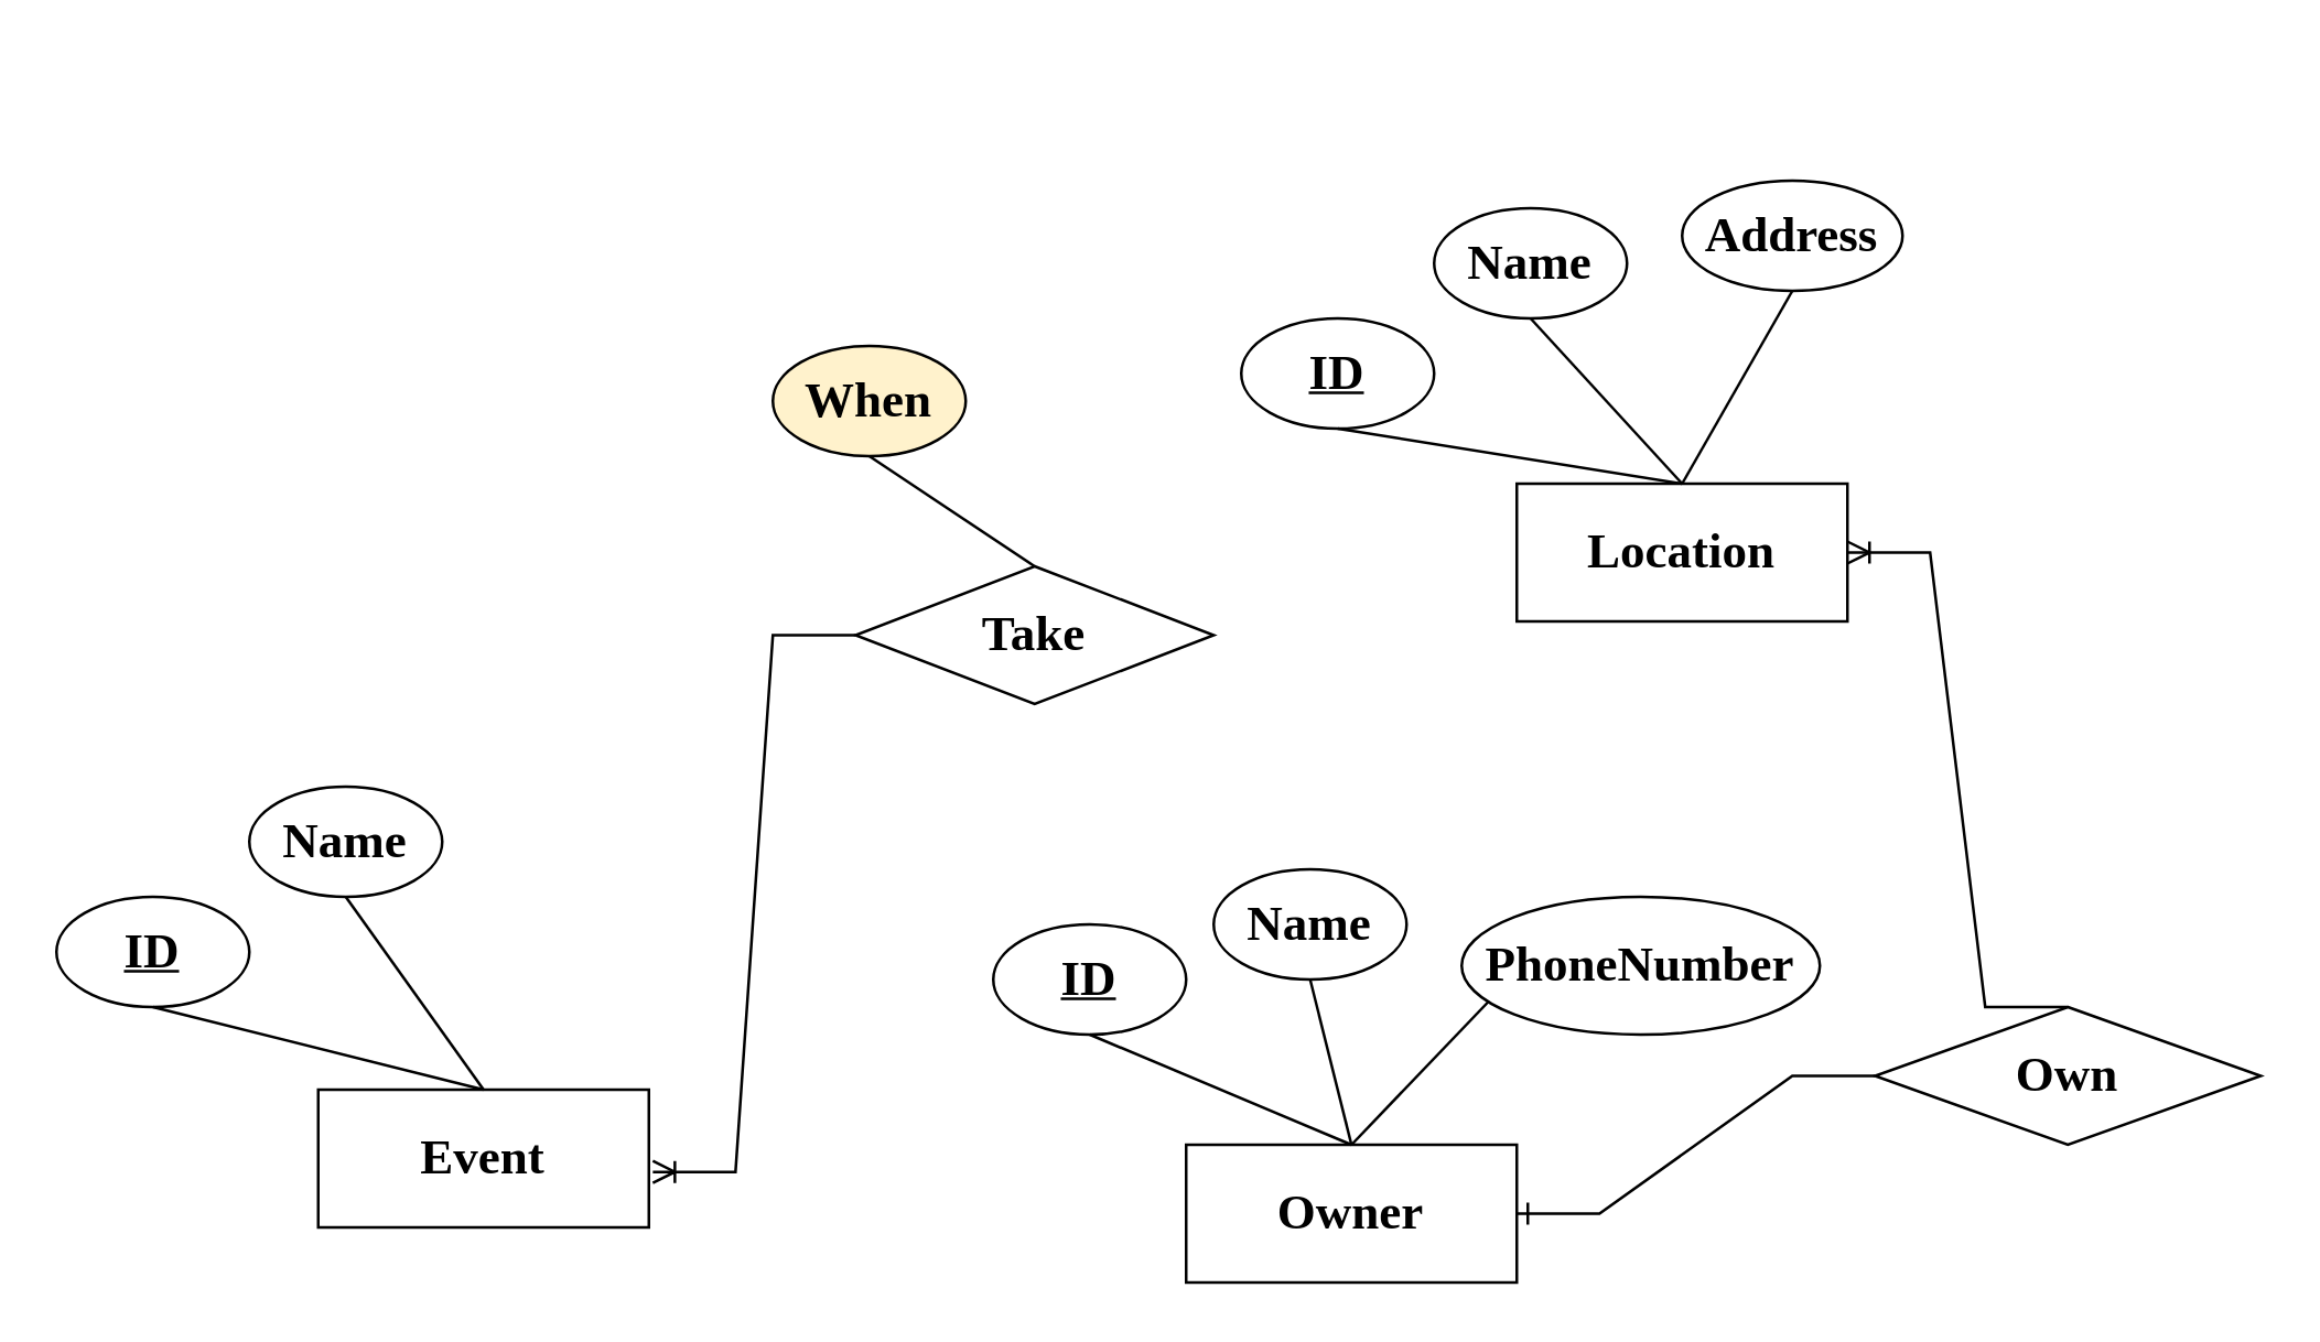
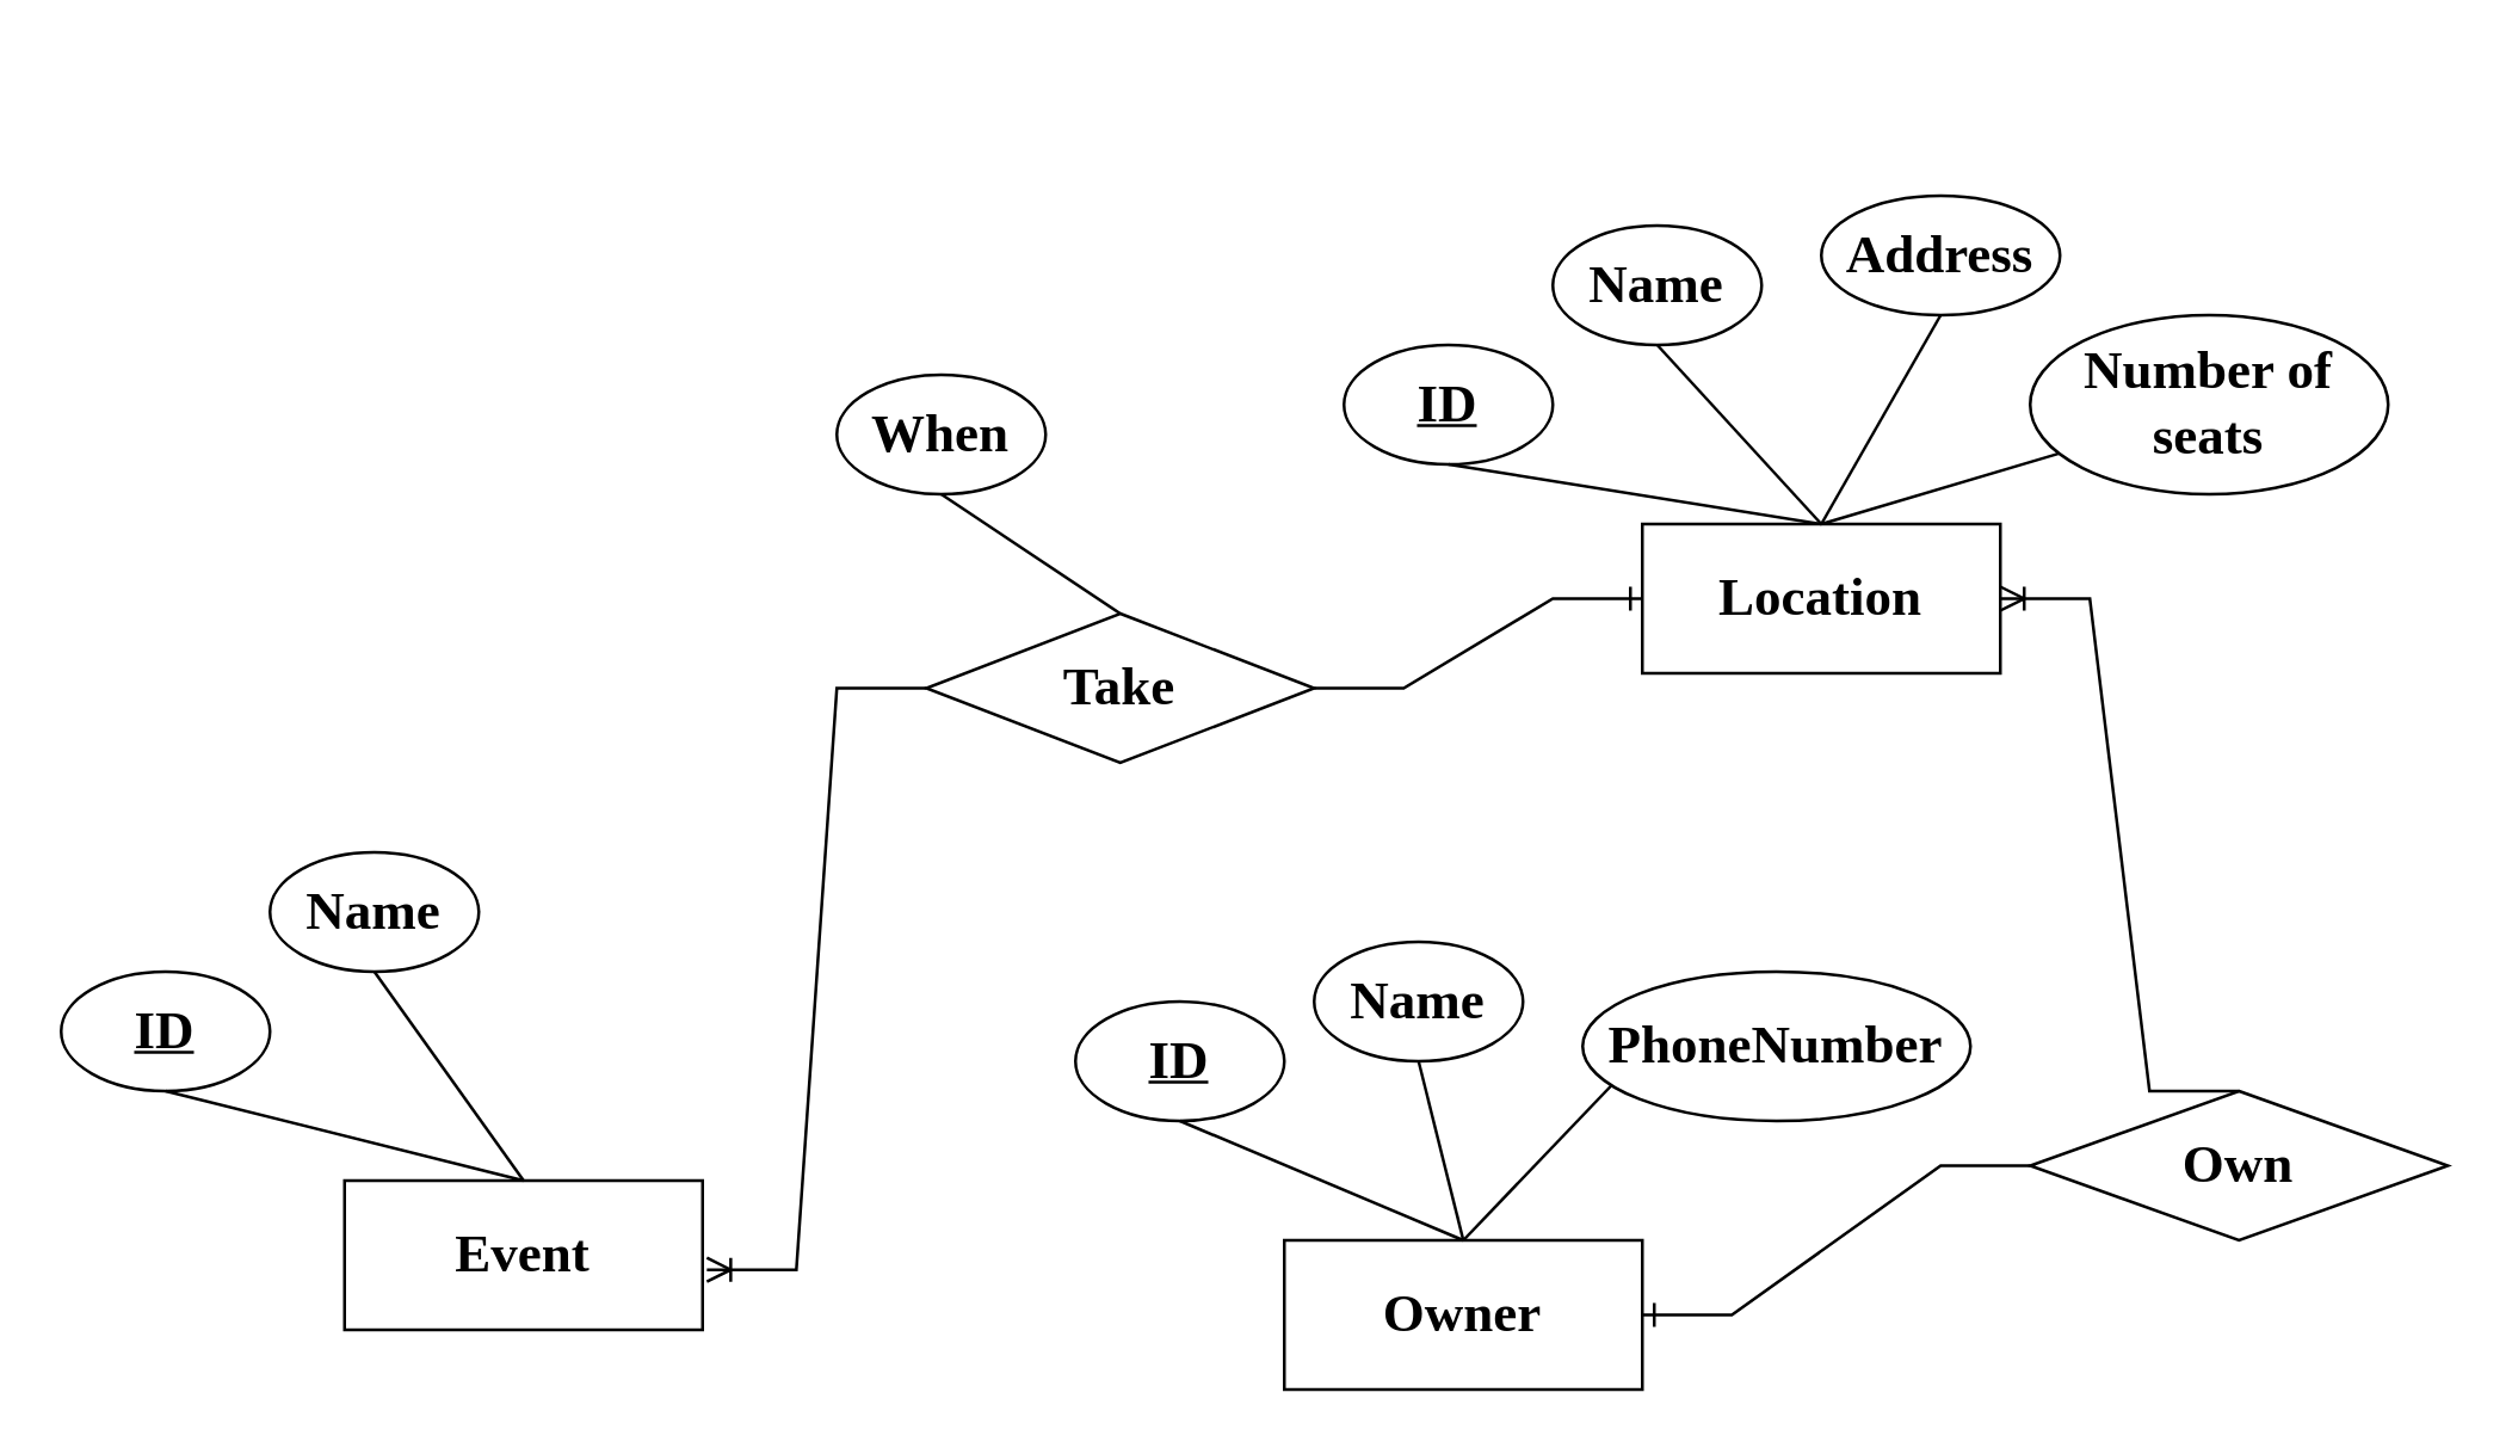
  <mxCell id="0" />
  <mxCell id="1" parent="0" />
  <mxCell id="2" value="&lt;h2&gt;&lt;font face=&quot;Times New Roman&quot;&gt;Location&lt;/font&gt;&lt;/h2&gt;" style="rounded=0;whiteSpace=wrap;html=1;align=center;" vertex="1" parent="1"><mxGeometry x="550" y="175" width="120" height="50" as="geometry" /></mxCell>
  <mxCell id="3" value="&lt;h2&gt;&lt;font face=&quot;Times New Roman&quot;&gt;ID&lt;/font&gt;&lt;/h2&gt;" style="ellipse;whiteSpace=wrap;html=1;fontStyle=4" vertex="1" parent="1"><mxGeometry x="450" y="115" width="70" height="40" as="geometry" /></mxCell>
  <mxCell id="4" value="&lt;h2&gt;&lt;font face=&quot;Times New Roman&quot;&gt;Name&lt;/font&gt;&lt;/h2&gt;" style="ellipse;whiteSpace=wrap;html=1;" vertex="1" parent="1"><mxGeometry x="520" y="75" width="70" height="40" as="geometry" /></mxCell>
  <mxCell id="5" value="&lt;h2&gt;&lt;font face=&quot;Times New Roman&quot;&gt;Address&lt;/font&gt;&lt;/h2&gt;" style="ellipse;whiteSpace=wrap;html=1;" vertex="1" parent="1"><mxGeometry x="610" y="65" width="80" height="40" as="geometry" /></mxCell>
+ <mxCell id="6" value="&lt;h2&gt;&lt;font face=&quot;Times New Roman&quot;&gt;Number of seats&lt;/font&gt;&lt;/h2&gt;" style="ellipse;whiteSpace=wrap;html=1;" vertex="1" parent="1"><mxGeometry x="680" y="105" width="120" height="60" as="geometry" /></mxCell>
  <mxCell id="7" value="" style="endArrow=none;html=1;rounded=0;exitX=0.5;exitY=0;exitDx=0;exitDy=0;entryX=0.5;entryY=1;entryDx=0;entryDy=0;" edge="1" parent="1" source="2" target="3"><mxGeometry width="50" height="50" relative="1" as="geometry"><mxPoint x="640" y="135" as="sourcePoint" /><mxPoint x="500" y="135" as="targetPoint" /></mxGeometry></mxCell>
  <mxCell id="8" value="" style="endArrow=none;html=1;rounded=0;entryX=0.5;entryY=0;entryDx=0;entryDy=0;exitX=0.5;exitY=1;exitDx=0;exitDy=0;" edge="1" parent="1" source="4" target="2"><mxGeometry width="50" height="50" relative="1" as="geometry"><mxPoint x="560" y="135" as="sourcePoint" /><mxPoint x="610" y="85" as="targetPoint" /></mxGeometry></mxCell>
  <mxCell id="9" value="" style="endArrow=none;html=1;rounded=0;entryX=0.5;entryY=0;entryDx=0;entryDy=0;exitX=0.5;exitY=1;exitDx=0;exitDy=0;" edge="1" parent="1" source="5" target="2"><mxGeometry width="50" height="50" relative="1" as="geometry"><mxPoint x="609" y="125" as="sourcePoint" /><mxPoint x="620" y="175" as="targetPoint" /></mxGeometry></mxCell>
+ <mxCell id="10" value="" style="endArrow=none;html=1;rounded=0;entryX=0.5;entryY=0;entryDx=0;entryDy=0;exitX=0.078;exitY=0.774;exitDx=0;exitDy=0;exitPerimeter=0;" edge="1" parent="1" source="6" target="2"><mxGeometry width="50" height="50" relative="1" as="geometry"><mxPoint x="700" y="135" as="sourcePoint" /><mxPoint x="620" y="175" as="targetPoint" /></mxGeometry></mxCell>
  <mxCell id="11" value="&lt;h2&gt;&lt;font face=&quot;Times New Roman&quot;&gt;Event&lt;/font&gt;&lt;/h2&gt;" style="rounded=0;whiteSpace=wrap;html=1;align=center;" vertex="1" parent="1"><mxGeometry x="115" y="395" width="120" height="50" as="geometry" /></mxCell>
  <mxCell id="12" value="&lt;h2&gt;&lt;font face=&quot;Times New Roman&quot;&gt;ID&lt;/font&gt;&lt;/h2&gt;" style="ellipse;whiteSpace=wrap;html=1;fontStyle=4" vertex="1" parent="1"><mxGeometry x="20" y="325" width="70" height="40" as="geometry" /></mxCell>
  <mxCell id="13" value="" style="endArrow=none;html=1;rounded=0;exitX=0.5;exitY=0;exitDx=0;exitDy=0;entryX=0.5;entryY=1;entryDx=0;entryDy=0;" edge="1" parent="1" source="11" target="12"><mxGeometry width="50" height="50" relative="1" as="geometry"><mxPoint x="620" y="175" as="sourcePoint" /><mxPoint x="475" y="105" as="targetPoint" /><Array as="points" /></mxGeometry></mxCell>
  <mxCell id="14" value="&lt;h2&gt;&lt;font face=&quot;Times New Roman&quot;&gt;Name&lt;/font&gt;&lt;/h2&gt;" style="ellipse;whiteSpace=wrap;html=1;" vertex="1" parent="1"><mxGeometry x="90" y="285" width="70" height="40" as="geometry" /></mxCell>
  <mxCell id="15" value="" style="endArrow=none;html=1;rounded=0;entryX=0.5;entryY=1;entryDx=0;entryDy=0;exitX=0.5;exitY=0;exitDx=0;exitDy=0;" edge="1" parent="1" source="11" target="14"><mxGeometry width="50" height="50" relative="1" as="geometry"><mxPoint x="30" y="175" as="sourcePoint" /><mxPoint x="310" y="145" as="targetPoint" /></mxGeometry></mxCell>
  <mxCell id="16" value="&lt;h2&gt;&lt;font face=&quot;Times New Roman&quot;&gt;Take&lt;/font&gt;&lt;/h2&gt;" style="rhombus;whiteSpace=wrap;html=1;" vertex="1" parent="1"><mxGeometry x="310" y="205" width="130" height="50" as="geometry" /></mxCell>
  <mxCell id="17" value="" style="endArrow=none;html=1;rounded=0;exitX=0.5;exitY=0;exitDx=0;exitDy=0;entryX=0.5;entryY=1;entryDx=0;entryDy=0;" edge="1" parent="1" source="16" target="18"><mxGeometry width="50" height="50" relative="1" as="geometry"><mxPoint x="310" y="105" as="sourcePoint" /><mxPoint x="315" y="75" as="targetPoint" /></mxGeometry></mxCell>
- <mxCell id="18" value="&lt;h2&gt;&lt;font face=&quot;Times New Roman&quot;&gt;When&lt;/font&gt;&lt;/h2&gt;" style="ellipse;whiteSpace=wrap;html=1;fillColor=#fff2cc;" vertex="1" parent="1"><mxGeometry x="280" y="125" width="70" height="40" as="geometry" /></mxCell>
+ <mxCell id="18" value="&lt;h2&gt;&lt;font face=&quot;Times New Roman&quot;&gt;When&lt;/font&gt;&lt;/h2&gt;" style="ellipse;whiteSpace=wrap;html=1;" vertex="1" parent="1"><mxGeometry x="280" y="125" width="70" height="40" as="geometry" /></mxCell>
  <mxCell id="19" value="" style="edgeStyle=entityRelationEdgeStyle;fontSize=12;html=1;endArrow=ERoneToMany;rounded=0;exitX=0;exitY=0.5;exitDx=0;exitDy=0;entryX=1.012;entryY=0.597;entryDx=0;entryDy=0;entryPerimeter=0;" edge="1" parent="1" source="16" target="11"><mxGeometry width="100" height="100" relative="1" as="geometry"><mxPoint x="150" y="285" as="sourcePoint" /><mxPoint x="160" y="175" as="targetPoint" /><Array as="points"><mxPoint x="290" y="70" /><mxPoint x="300" y="90" /><mxPoint x="210" y="290" /><mxPoint x="270" y="60" /><mxPoint x="280" y="20" /></Array></mxGeometry></mxCell>
+ <mxCell id="20" value="" style="edgeStyle=entityRelationEdgeStyle;fontSize=12;html=1;endArrow=ERone;endFill=1;rounded=0;entryX=0;entryY=0.5;entryDx=0;entryDy=0;exitX=1;exitY=0.5;exitDx=0;exitDy=0;" edge="1" parent="1" source="16" target="2"><mxGeometry width="100" height="100" relative="1" as="geometry"><mxPoint x="290" y="415" as="sourcePoint" /><mxPoint x="390" y="315" as="targetPoint" /></mxGeometry></mxCell>
  <mxCell id="21" value="&lt;h2&gt;&lt;font face=&quot;Times New Roman&quot;&gt;Own&lt;/font&gt;&lt;/h2&gt;" style="rhombus;whiteSpace=wrap;html=1;" vertex="1" parent="1"><mxGeometry x="680" y="365" width="140" height="50" as="geometry" /></mxCell>
  <mxCell id="22" value="" style="edgeStyle=entityRelationEdgeStyle;fontSize=12;html=1;endArrow=ERoneToMany;rounded=0;entryX=1;entryY=0.5;entryDx=0;entryDy=0;exitX=0.5;exitY=0;exitDx=0;exitDy=0;" edge="1" parent="1" source="21" target="2"><mxGeometry width="100" height="100" relative="1" as="geometry"><mxPoint x="680" y="310" as="sourcePoint" /><mxPoint x="690" y="245" as="targetPoint" /></mxGeometry></mxCell>
  <mxCell id="23" value="&lt;h2&gt;&lt;font face=&quot;Times New Roman&quot;&gt;Owner&lt;/font&gt;&lt;/h2&gt;" style="rounded=0;whiteSpace=wrap;html=1;align=center;" vertex="1" parent="1"><mxGeometry x="430" y="415" width="120" height="50" as="geometry" /></mxCell>
  <mxCell id="24" value="" style="edgeStyle=entityRelationEdgeStyle;fontSize=12;html=1;endArrow=ERone;endFill=1;rounded=0;exitX=0;exitY=0.5;exitDx=0;exitDy=0;entryX=1;entryY=0.5;entryDx=0;entryDy=0;" edge="1" parent="1" source="21" target="23"><mxGeometry width="100" height="100" relative="1" as="geometry"><mxPoint x="500" y="305" as="sourcePoint" /><mxPoint x="800" y="455" as="targetPoint" /></mxGeometry></mxCell>
  <mxCell id="25" value="&lt;h2&gt;&lt;font face=&quot;Times New Roman&quot;&gt;ID&lt;/font&gt;&lt;/h2&gt;" style="ellipse;whiteSpace=wrap;html=1;fontStyle=4" vertex="1" parent="1"><mxGeometry x="360" y="335" width="70" height="40" as="geometry" /></mxCell>
  <mxCell id="26" value="&lt;h2&gt;&lt;font face=&quot;Times New Roman&quot;&gt;Name&lt;/font&gt;&lt;/h2&gt;" style="ellipse;whiteSpace=wrap;html=1;" vertex="1" parent="1"><mxGeometry x="440" y="315" width="70" height="40" as="geometry" /></mxCell>
  <mxCell id="27" value="&lt;h2&gt;&lt;font face=&quot;Times New Roman&quot;&gt;PhoneNumber&lt;/font&gt;&lt;/h2&gt;" style="ellipse;whiteSpace=wrap;html=1;" vertex="1" parent="1"><mxGeometry x="530" y="325" width="130" height="50" as="geometry" /></mxCell>
  <mxCell id="28" value="" style="endArrow=none;html=1;rounded=0;entryX=0.5;entryY=1;entryDx=0;entryDy=0;exitX=0.5;exitY=0;exitDx=0;exitDy=0;" edge="1" parent="1" source="23" target="25"><mxGeometry width="50" height="50" relative="1" as="geometry"><mxPoint x="410" y="275" as="sourcePoint" /><mxPoint x="460" y="225" as="targetPoint" /></mxGeometry></mxCell>
  <mxCell id="29" value="" style="endArrow=none;html=1;rounded=0;entryX=0.5;entryY=1;entryDx=0;entryDy=0;exitX=0.5;exitY=0;exitDx=0;exitDy=0;" edge="1" parent="1" source="23" target="26"><mxGeometry width="50" height="50" relative="1" as="geometry"><mxPoint x="560" y="395" as="sourcePoint" /><mxPoint x="455" y="375" as="targetPoint" /></mxGeometry></mxCell>
  <mxCell id="30" value="" style="endArrow=none;html=1;rounded=0;entryX=0.075;entryY=0.76;entryDx=0;entryDy=0;exitX=0.5;exitY=0;exitDx=0;exitDy=0;entryPerimeter=0;" edge="1" parent="1" source="23" target="27"><mxGeometry width="50" height="50" relative="1" as="geometry"><mxPoint x="574" y="411" as="sourcePoint" /><mxPoint x="465" y="385" as="targetPoint" /></mxGeometry></mxCell>
